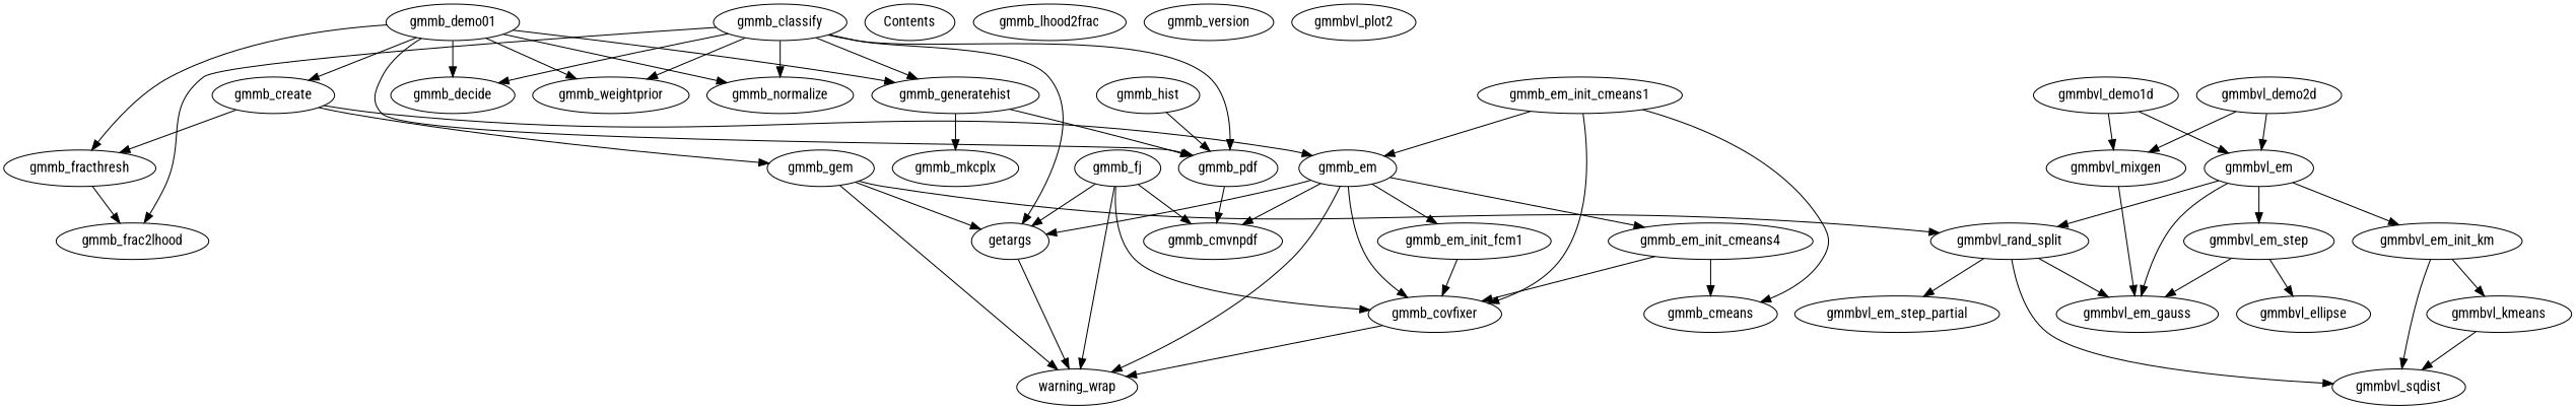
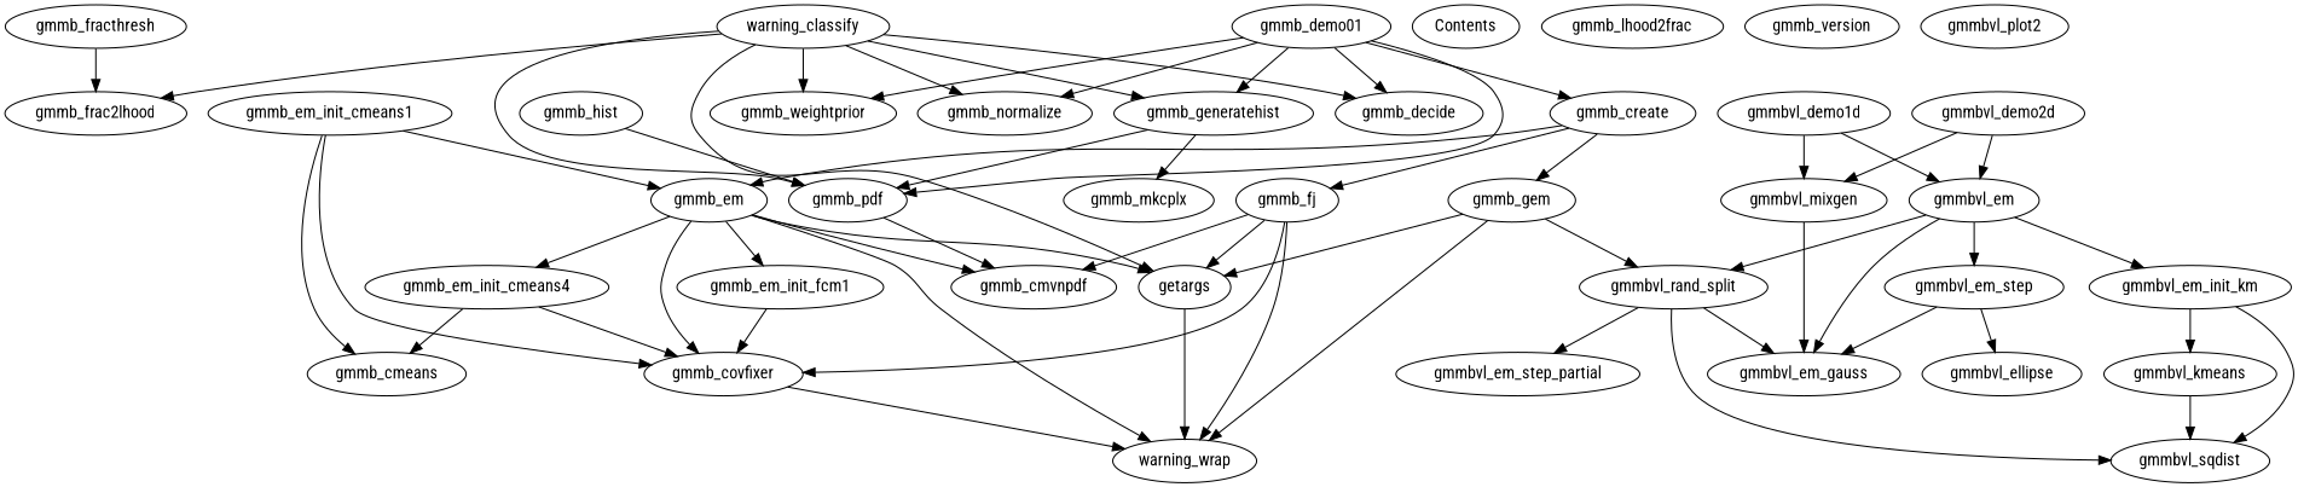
  digraph {
    fontname="Roboto Condensed"
    node [fontname="Roboto Condensed"]
    edge [fontname="Roboto Condensed"]
    getargs
    warning_wrap
-   gmmb_classify
+   gmmb_classify [label=warning_classify]
    gmmb_decide
    gmmb_frac2lhood
    gmmb_generatehist
    gmmb_normalize
    gmmb_pdf
    gmmb_weightprior
    gmmb_mkcplx
    gmmb_cmvnpdf
    gmmb_covfixer
    gmmb_create
    gmmb_em
    gmmb_fj
    gmmb_gem
    n17 [label=gmmb_em_init_cmeans4]
    gmmb_em_init_fcm1
    gmmbvl_rand_split
    gmmb_em_init_cmeans1
    gmmb_cmeans
    gmmbvl_em
    gmmbvl_em_gauss
    gmmbvl_em_init_km
    gmmbvl_em_step
    gmmb_demo01
    gmmb_fracthresh
    gmmbvl_kmeans
    gmmbvl_sqdist
    gmmbvl_ellipse
    gmmbvl_em_step_partial
    gmmb_hist
    gmmbvl_demo1d
    gmmbvl_mixgen
    gmmbvl_demo2d
    Contents
    gmmb_lhood2frac
    gmmb_version
    gmmbvl_plot2
    getargs -> warning_wrap
    gmmb_classify -> getargs
    gmmb_classify -> gmmb_decide
    gmmb_classify -> gmmb_frac2lhood
    gmmb_classify -> gmmb_generatehist
    gmmb_classify -> gmmb_normalize
    gmmb_classify -> gmmb_pdf
    gmmb_classify -> gmmb_weightprior
    gmmb_generatehist -> gmmb_pdf
    gmmb_generatehist -> gmmb_mkcplx
    gmmb_pdf -> gmmb_cmvnpdf
    gmmb_covfixer -> warning_wrap
    gmmb_create -> gmmb_em
-   gmmb_create -> gmmb_fracthresh
+   gmmb_create -> gmmb_fj
    gmmb_create -> gmmb_gem
    gmmb_em -> getargs
    gmmb_em -> warning_wrap
    gmmb_em -> gmmb_cmvnpdf
    gmmb_em -> gmmb_covfixer
    gmmb_em -> n17
    gmmb_em -> gmmb_em_init_fcm1
    gmmb_fj -> getargs
    gmmb_fj -> warning_wrap
    gmmb_fj -> gmmb_cmvnpdf
    gmmb_fj -> gmmb_covfixer
    gmmb_gem -> getargs
    gmmb_gem -> warning_wrap
    gmmb_gem -> gmmbvl_rand_split
    n17 -> gmmb_covfixer
    n17 -> gmmb_cmeans
    gmmb_em_init_fcm1 -> gmmb_covfixer
    gmmbvl_rand_split -> gmmbvl_em_gauss
    gmmbvl_rand_split -> gmmbvl_sqdist
    gmmbvl_rand_split -> gmmbvl_em_step_partial
    gmmb_em_init_cmeans1 -> gmmb_covfixer
    gmmb_em_init_cmeans1 -> gmmb_em
    gmmb_em_init_cmeans1 -> gmmb_cmeans
    gmmbvl_em -> gmmbvl_rand_split
    gmmbvl_em -> gmmbvl_em_gauss
    gmmbvl_em -> gmmbvl_em_init_km
    gmmbvl_em -> gmmbvl_em_step
    gmmbvl_em_init_km -> gmmbvl_kmeans
    gmmbvl_em_init_km -> gmmbvl_sqdist
    gmmbvl_em_step -> gmmbvl_em_gauss
    gmmbvl_em_step -> gmmbvl_ellipse
    gmmb_demo01 -> gmmb_decide
    gmmb_demo01 -> gmmb_generatehist
    gmmb_demo01 -> gmmb_normalize
    gmmb_demo01 -> gmmb_pdf
    gmmb_demo01 -> gmmb_weightprior
    gmmb_demo01 -> gmmb_create
-   gmmb_demo01 -> gmmb_fracthresh
    gmmb_fracthresh -> gmmb_frac2lhood
    gmmbvl_kmeans -> gmmbvl_sqdist
    gmmb_hist -> gmmb_pdf
    gmmbvl_demo1d -> gmmbvl_em
    gmmbvl_demo1d -> gmmbvl_mixgen
    gmmbvl_mixgen -> gmmbvl_em_gauss
    gmmbvl_demo2d -> gmmbvl_em
    gmmbvl_demo2d -> gmmbvl_mixgen
  }
